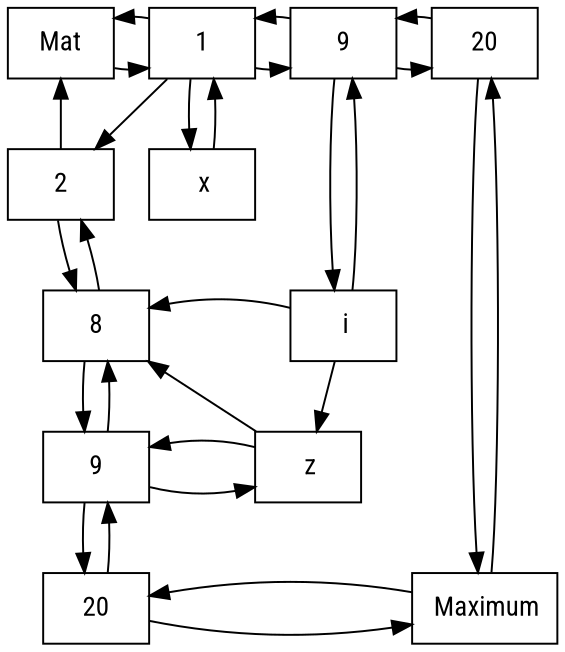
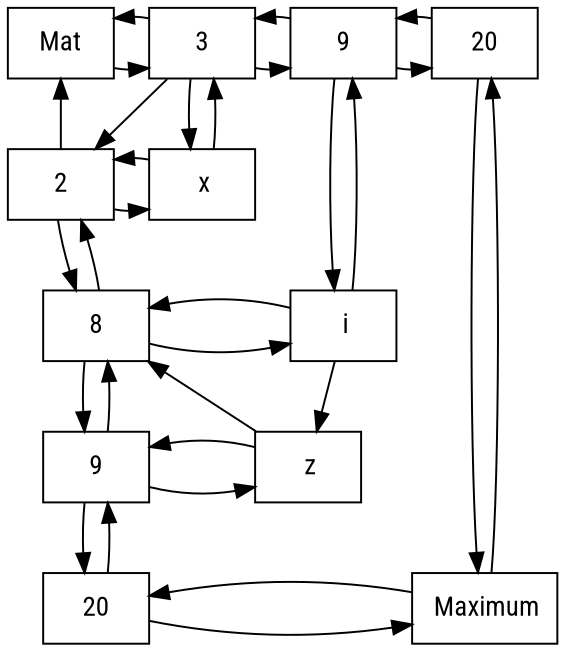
  digraph {
    fontname="Roboto Condensed"
    node [fontname="Roboto Condensed" shape=box]
    edge [fontname="Roboto Condensed"]
    Mat
-   n2 [label=1]
+   n2 [label=3]
    n3 [label=9]
    n4 [label=20]
    n5 [label=2]
    n6 [label=" x"]
    n7 [label=8]
    n8 [label=" i"]
    n9 [label=9]
    n10 [label=" z"]
    n11 [label=20]
    n12 [label=" Maximum"]
    subgraph sub_1 {
      rank=min
      Mat
      n2
      n3
      n4
    }
    subgraph sub_2 {
      rank=same
      n5
      n6
    }
    subgraph sub_3 {
      rank=same
      n7
      n8
    }
    subgraph sub_4 {
      rank=same
      n9
      n10
    }
    subgraph sub_5 {
      rank=same
      n11
      n12
    }
    Mat -> n2
    n2 -> Mat
    n2 -> n3
    n2 -> n5 [rankdir=UD]
    n2 -> n6 [rankdir=UD]
    n3 -> n2 [constraint=false]
    n3 -> n4
    n3 -> n8 [rankdir=UD]
    n4 -> n3 [constraint=false]
    n4 -> n12 [rankdir=UD]
    n5 -> Mat
+   n5 -> n6 [constraint=false]
    n5 -> n7 [rankdir=UD]
    n6 -> n2 [rankdir=UD]
+   n6 -> n5 [constraint=false]
    n7 -> n5 [constraint=false]
+   n7 -> n8 [constraint=false]
    n7 -> n9 [rankdir=UD]
    n8 -> n3 [rankdir=UD]
    n8 -> n7 [constraint=false]
    n8 -> n10 [rankdir=UD]
    n9 -> n7 [constraint=false]
    n9 -> n10 [constraint=false]
    n9 -> n11 [rankdir=UD]
    n10 -> n7 [rankdir=UD]
    n10 -> n9 [constraint=false]
    n11 -> n9 [constraint=false]
    n11 -> n12 [constraint=false]
    n12 -> n4 [rankdir=UD]
    n12 -> n11 [constraint=false]
  }
